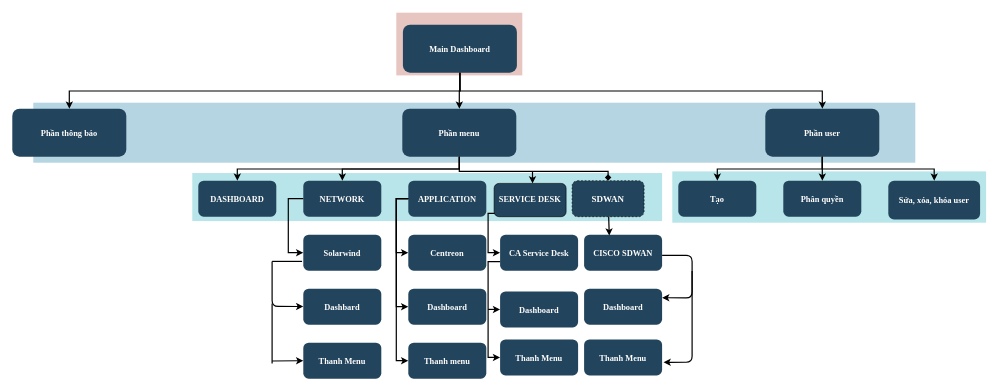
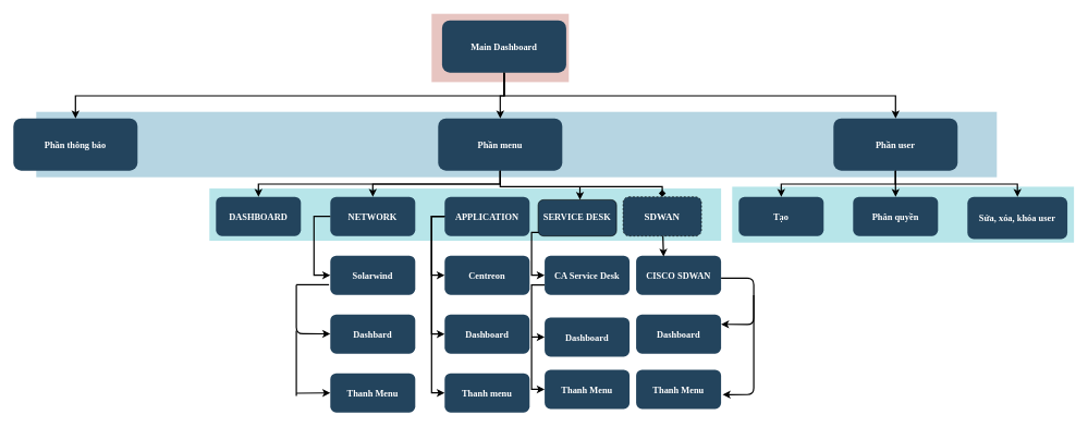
  <mxCell id="0" />
  <mxCell id="1" parent="0" />
  <mxCell id="2" value="" style="fillColor=#AE4132;strokeColor=none;opacity=30;" parent="1" vertex="1"><mxGeometry x="660" y="20.5" width="210" height="104.5" as="geometry" /></mxCell>
  <mxCell id="3" value="" style="fillColor=#10739E;strokeColor=none;opacity=30;" parent="1" vertex="1"><mxGeometry x="55" y="170.5" width="1470" height="100.0" as="geometry" /></mxCell>
  <mxCell id="4" value="" style="fillColor=#12AAB5;strokeColor=none;opacity=30;" parent="1" vertex="1"><mxGeometry x="1120" y="285" width="523" height="85.5" as="geometry" /></mxCell>
  <mxCell id="5" value="" style="fillColor=#12AAB5;strokeColor=none;opacity=30;" parent="1" vertex="1"><mxGeometry x="320" y="287.75" width="783" height="80" as="geometry" /></mxCell>
- <mxCell id="6" value="Main Dashboard" style="rounded=1;fillColor=#23445D;gradientColor=none;strokeColor=none;fontColor=#FFFFFF;fontStyle=1;fontFamily=Tahoma;fontSize=14" parent="1" vertex="1"><mxGeometry x="671" y="40.5" width="190" height="80" as="geometry" /></mxCell>
+ <mxCell id="6" value="Main Dashboard" style="rounded=1;fillColor=#23445D;gradientColor=none;strokeColor=none;fontColor=#FFFFFF;fontStyle=1;fontFamily=Tahoma;fontSize=14" parent="1" vertex="1"><mxGeometry x="676" y="30.5" width="190" height="80" as="geometry" /></mxCell>
  <mxCell id="7" value="Phần user" style="rounded=1;fillColor=#23445D;gradientColor=none;strokeColor=none;fontColor=#FFFFFF;fontStyle=1;fontFamily=Tahoma;fontSize=14" parent="1" vertex="1"><mxGeometry x="1275" y="180.5" width="190" height="80" as="geometry" /></mxCell>
  <mxCell id="8" value="" style="edgeStyle=elbowEdgeStyle;elbow=vertical;strokeWidth=2;rounded=0" parent="1" source="6" target="7" edge="1"><mxGeometry x="337" y="215.5" width="100" height="100" as="geometry"><mxPoint x="250" y="160.5" as="sourcePoint" /><mxPoint x="350" y="60.5" as="targetPoint" /></mxGeometry></mxCell>
  <mxCell id="9" value="Phần menu" style="rounded=1;fillColor=#23445D;gradientColor=none;strokeColor=none;fontColor=#FFFFFF;fontStyle=1;fontFamily=Tahoma;fontSize=14" parent="1" vertex="1"><mxGeometry x="670" y="180.5" width="190" height="80" as="geometry" /></mxCell>
  <mxCell id="10" value="Phần thông báo" style="rounded=1;fillColor=#23445D;gradientColor=none;strokeColor=none;fontColor=#FFFFFF;fontStyle=1;fontFamily=Tahoma;fontSize=14" parent="1" vertex="1"><mxGeometry x="20" y="180.5" width="190" height="80" as="geometry" /></mxCell>
  <mxCell id="11" value="DASHBOARD" style="rounded=1;fillColor=#23445D;gradientColor=none;strokeColor=none;fontColor=#FFFFFF;fontStyle=1;fontFamily=Tahoma;fontSize=14" parent="1" vertex="1"><mxGeometry x="330" y="300.5" width="130" height="60" as="geometry" /></mxCell>
  <mxCell id="12" value="NETWORK" style="rounded=1;fillColor=#23445D;gradientColor=none;strokeColor=none;fontColor=#FFFFFF;fontStyle=1;fontFamily=Tahoma;fontSize=14" parent="1" vertex="1"><mxGeometry x="505" y="300.5" width="130" height="60" as="geometry" /></mxCell>
  <mxCell id="13" value="Solarwind" style="rounded=1;fillColor=#23445D;gradientColor=none;strokeColor=none;fontColor=#FFFFFF;fontStyle=1;fontFamily=Tahoma;fontSize=14" parent="1" vertex="1"><mxGeometry x="505" y="390.5" width="130" height="60" as="geometry" /></mxCell>
  <mxCell id="14" value="Dashbard" style="rounded=1;fillColor=#23445D;gradientColor=none;strokeColor=none;fontColor=#FFFFFF;fontStyle=1;fontFamily=Tahoma;fontSize=14" parent="1" vertex="1"><mxGeometry x="505" y="480.5" width="130" height="60" as="geometry" /></mxCell>
  <mxCell id="15" value="Thanh Menu" style="rounded=1;fillColor=#23445D;gradientColor=none;strokeColor=none;fontColor=#FFFFFF;fontStyle=1;fontFamily=Tahoma;fontSize=14" parent="1" vertex="1"><mxGeometry x="505" y="570.5" width="130" height="60" as="geometry" /></mxCell>
  <mxCell id="16" value="APPLICATION" style="rounded=1;fillColor=#23445D;gradientColor=none;strokeColor=none;fontColor=#FFFFFF;fontStyle=1;fontFamily=Tahoma;fontSize=14" parent="1" vertex="1"><mxGeometry x="680" y="300.5" width="130" height="60" as="geometry" /></mxCell>
  <mxCell id="17" value="Centreon" style="rounded=1;fillColor=#23445D;gradientColor=none;strokeColor=none;fontColor=#FFFFFF;fontStyle=1;fontFamily=Tahoma;fontSize=14" parent="1" vertex="1"><mxGeometry x="680" y="390.5" width="130" height="60" as="geometry" /></mxCell>
  <mxCell id="18" value="Dashboard" style="rounded=1;fillColor=#23445D;gradientColor=none;strokeColor=none;fontColor=#FFFFFF;fontStyle=1;fontFamily=Tahoma;fontSize=14" parent="1" vertex="1"><mxGeometry x="680" y="480.5" width="130" height="60" as="geometry" /></mxCell>
  <mxCell id="19" value="Thanh menu" style="rounded=1;fillColor=#23445D;gradientColor=none;strokeColor=none;fontColor=#FFFFFF;fontStyle=1;fontFamily=Tahoma;fontSize=14" parent="1" vertex="1"><mxGeometry x="680" y="570.5" width="130" height="60" as="geometry" /></mxCell>
  <mxCell id="20" value="CA Service Desk" style="rounded=1;fillColor=#23445D;gradientColor=none;strokeColor=none;fontColor=#FFFFFF;fontStyle=1;fontFamily=Tahoma;fontSize=14" parent="1" vertex="1"><mxGeometry x="833" y="390.5" width="130" height="60" as="geometry" /></mxCell>
  <mxCell id="21" value="Dashboard" style="rounded=1;fillColor=#23445D;gradientColor=none;strokeColor=none;fontColor=#FFFFFF;fontStyle=1;fontFamily=Tahoma;fontSize=14" parent="1" vertex="1"><mxGeometry x="833" y="485" width="130" height="60" as="geometry" /></mxCell>
  <mxCell id="22" value="Thanh Menu" style="rounded=1;fillColor=#23445D;gradientColor=none;strokeColor=none;fontColor=#FFFFFF;fontStyle=1;fontFamily=Tahoma;fontSize=14" parent="1" vertex="1"><mxGeometry x="833" y="565" width="130" height="60" as="geometry" /></mxCell>
  <mxCell id="23" value="Tạo" style="rounded=1;fillColor=#23445D;gradientColor=none;strokeColor=none;fontColor=#FFFFFF;fontStyle=1;fontFamily=Tahoma;fontSize=14" parent="1" vertex="1"><mxGeometry x="1130" y="300.5" width="130" height="60" as="geometry" /></mxCell>
  <mxCell id="24" value="Phân quyền" style="rounded=1;fillColor=#23445D;gradientColor=none;strokeColor=none;fontColor=#FFFFFF;fontStyle=1;fontFamily=Tahoma;fontSize=14" parent="1" vertex="1"><mxGeometry x="1305" y="300.5" width="130" height="60" as="geometry" /></mxCell>
  <mxCell id="25" value="Sửa, xóa, khóa user" style="rounded=1;fillColor=#23445D;gradientColor=none;strokeColor=none;fontColor=#FFFFFF;fontStyle=1;fontFamily=Tahoma;fontSize=14" parent="1" vertex="1"><mxGeometry x="1480" y="300.5" width="153" height="64.5" as="geometry" /></mxCell>
  <mxCell id="26" value="" style="edgeStyle=elbowEdgeStyle;elbow=vertical;strokeWidth=2;rounded=0" parent="1" source="6" target="9" edge="1"><mxGeometry x="347" y="225.5" width="100" height="100" as="geometry"><mxPoint x="775" y="120.5" as="sourcePoint" /><mxPoint x="1380" y="190.5" as="targetPoint" /></mxGeometry></mxCell>
  <mxCell id="27" value="" style="edgeStyle=elbowEdgeStyle;elbow=vertical;strokeWidth=2;rounded=0" parent="1" source="6" target="10" edge="1"><mxGeometry x="-23" y="135.5" width="100" height="100" as="geometry"><mxPoint x="-110" y="80.5" as="sourcePoint" /><mxPoint x="-10" y="-19.5" as="targetPoint" /></mxGeometry></mxCell>
  <mxCell id="28" value="" style="edgeStyle=elbowEdgeStyle;elbow=horizontal;strokeWidth=2;rounded=0" parent="1" source="12" target="13" edge="1"><mxGeometry x="-23" y="135.5" width="100" height="100" as="geometry"><mxPoint x="-110" y="80.5" as="sourcePoint" /><mxPoint x="-10" y="-19.5" as="targetPoint" /><Array as="points"><mxPoint x="480" y="380.5" /></Array></mxGeometry></mxCell>
  <mxCell id="29" value="" style="edgeStyle=elbowEdgeStyle;elbow=horizontal;strokeWidth=2;rounded=0" parent="1" source="16" target="17" edge="1"><mxGeometry x="-23" y="135.5" width="100" height="100" as="geometry"><mxPoint x="-110" y="80.5" as="sourcePoint" /><mxPoint x="-10" y="-19.5" as="targetPoint" /><Array as="points"><mxPoint x="660" y="380.5" /></Array></mxGeometry></mxCell>
  <mxCell id="30" value="" style="edgeStyle=elbowEdgeStyle;elbow=horizontal;strokeWidth=2;rounded=0" parent="1" source="16" target="18" edge="1"><mxGeometry x="-23" y="135.5" width="100" height="100" as="geometry"><mxPoint x="-110" y="80.5" as="sourcePoint" /><mxPoint x="-10" y="-19.5" as="targetPoint" /><Array as="points"><mxPoint x="660" y="420.5" /></Array></mxGeometry></mxCell>
  <mxCell id="31" value="" style="edgeStyle=elbowEdgeStyle;elbow=horizontal;strokeWidth=2;rounded=0" parent="1" source="16" target="19" edge="1"><mxGeometry x="-23" y="135.5" width="100" height="100" as="geometry"><mxPoint x="-110" y="80.5" as="sourcePoint" /><mxPoint x="-10" y="-19.5" as="targetPoint" /><Array as="points"><mxPoint x="660" y="470.5" /></Array></mxGeometry></mxCell>
  <mxCell id="32" value="" style="edgeStyle=elbowEdgeStyle;elbow=horizontal;strokeWidth=2;rounded=0;exitX=0.417;exitY=0.901;exitDx=0;exitDy=0;exitPerimeter=0;" parent="1" source="40" target="20" edge="1"><mxGeometry x="-23" y="135.5" width="100" height="100" as="geometry"><mxPoint x="823" y="368" as="sourcePoint" /><mxPoint x="-10" y="-19.5" as="targetPoint" /><Array as="points"><mxPoint x="813" y="385" /></Array></mxGeometry></mxCell>
  <mxCell id="33" value="" style="edgeStyle=elbowEdgeStyle;elbow=horizontal;strokeWidth=2;rounded=0;exitX=0;exitY=0.75;exitDx=0;exitDy=0;" parent="1" source="20" target="22" edge="1"><mxGeometry x="-23" y="135.5" width="100" height="100" as="geometry"><mxPoint x="-110" y="80.5" as="sourcePoint" /><mxPoint x="-10" y="-19.5" as="targetPoint" /><Array as="points"><mxPoint x="813" y="515" /></Array></mxGeometry></mxCell>
  <mxCell id="34" value="" style="edgeStyle=elbowEdgeStyle;elbow=vertical;strokeWidth=2;rounded=0" parent="1" source="9" target="11" edge="1"><mxGeometry x="-23" y="135.5" width="100" height="100" as="geometry"><mxPoint x="-110" y="80.5" as="sourcePoint" /><mxPoint x="-10" y="-19.5" as="targetPoint" /></mxGeometry></mxCell>
  <mxCell id="35" value="" style="edgeStyle=elbowEdgeStyle;elbow=vertical;strokeWidth=2;rounded=0" parent="1" source="9" target="12" edge="1"><mxGeometry x="-23" y="135.5" width="100" height="100" as="geometry"><mxPoint x="-110" y="80.5" as="sourcePoint" /><mxPoint x="-10" y="-19.5" as="targetPoint" /></mxGeometry></mxCell>
  <mxCell id="36" value="" style="edgeStyle=elbowEdgeStyle;elbow=vertical;strokeWidth=2;rounded=0;exitX=0.5;exitY=1;exitDx=0;exitDy=0;endArrow=diamond;" parent="1" source="9" target="41" edge="1"><mxGeometry x="-23" y="135.5" width="100" height="100" as="geometry"><mxPoint x="-110" y="80.5" as="sourcePoint" /><mxPoint x="1033" y="295" as="targetPoint" /><Array as="points"><mxPoint x="823" y="285" /><mxPoint x="913" y="275" /><mxPoint x="993" y="285" /><mxPoint x="1033" y="281" /></Array></mxGeometry></mxCell>
  <mxCell id="37" value="" style="edgeStyle=elbowEdgeStyle;elbow=vertical;strokeWidth=2;rounded=0" parent="1" source="7" target="24" edge="1"><mxGeometry x="-23" y="135.5" width="100" height="100" as="geometry"><mxPoint x="-110" y="80.5" as="sourcePoint" /><mxPoint x="-10" y="-19.5" as="targetPoint" /></mxGeometry></mxCell>
  <mxCell id="38" value="" style="edgeStyle=elbowEdgeStyle;elbow=vertical;strokeWidth=2;rounded=0" parent="1" source="7" target="23" edge="1"><mxGeometry x="-23" y="135.5" width="100" height="100" as="geometry"><mxPoint x="-110" y="80.5" as="sourcePoint" /><mxPoint x="-10" y="-19.5" as="targetPoint" /></mxGeometry></mxCell>
  <mxCell id="39" value="" style="edgeStyle=elbowEdgeStyle;elbow=vertical;strokeWidth=2;rounded=0" parent="1" source="7" target="25" edge="1"><mxGeometry x="-23" y="135.5" width="100" height="100" as="geometry"><mxPoint x="-110" y="80.5" as="sourcePoint" /><mxPoint x="-10" y="-19.5" as="targetPoint" /></mxGeometry></mxCell>
  <mxCell id="40" value="&lt;font color=&quot;#ffffff&quot; size=&quot;1&quot;&gt;&lt;b style=&quot;font-size: 14px&quot;&gt;SERVICE DESK&lt;/b&gt;&lt;/font&gt;" style="rounded=1;whiteSpace=wrap;html=1;fillColor=#23445D;fontFamily=Tahoma;" vertex="1" parent="1"><mxGeometry x="823" y="305" width="120" height="55.5" as="geometry" /></mxCell>
  <mxCell id="41" value="&lt;font color=&quot;#ffffff&quot; size=&quot;1&quot;&gt;&lt;b style=&quot;font-size: 15px&quot;&gt;SDWAN&lt;/b&gt;&lt;/font&gt;" style="rounded=1;whiteSpace=wrap;html=1;fillColor=#23445D;fontFamily=Tahoma;dashed=1;" vertex="1" parent="1"><mxGeometry x="953" y="300.5" width="120" height="60" as="geometry" /></mxCell>
  <mxCell id="42" value="" style="endArrow=classic;html=1;strokeColor=#000000;strokeWidth=2;fontFamily=Tahoma;" edge="1" parent="1"><mxGeometry width="50" height="50" relative="1" as="geometry"><mxPoint x="887" y="285" as="sourcePoint" /><mxPoint x="887" y="305" as="targetPoint" /></mxGeometry></mxCell>
  <mxCell id="43" value="" style="endArrow=classic;html=1;strokeColor=#000000;strokeWidth=2;fontFamily=Tahoma;" edge="1" parent="1" target="14"><mxGeometry width="50" height="50" relative="1" as="geometry"><mxPoint x="453" y="435" as="sourcePoint" /><mxPoint x="453" y="450.5" as="targetPoint" /><Array as="points"><mxPoint x="453" y="475" /><mxPoint x="453" y="510" /></Array></mxGeometry></mxCell>
  <mxCell id="44" value="" style="endArrow=none;html=1;strokeColor=#000000;strokeWidth=2;fontFamily=Tahoma;" edge="1" parent="1"><mxGeometry width="50" height="50" relative="1" as="geometry"><mxPoint x="453" y="435" as="sourcePoint" /><mxPoint x="503" y="435" as="targetPoint" /></mxGeometry></mxCell>
  <mxCell id="45" value="" style="endArrow=none;html=1;strokeColor=#000000;strokeWidth=2;fontFamily=Tahoma;" edge="1" parent="1"><mxGeometry width="50" height="50" relative="1" as="geometry"><mxPoint x="453" y="605" as="sourcePoint" /><mxPoint x="453" y="505" as="targetPoint" /></mxGeometry></mxCell>
  <mxCell id="46" value="" style="endArrow=classic;html=1;strokeColor=#000000;strokeWidth=2;fontFamily=Tahoma;entryX=0;entryY=0.5;entryDx=0;entryDy=0;" edge="1" parent="1" target="15"><mxGeometry width="50" height="50" relative="1" as="geometry"><mxPoint x="453" y="601" as="sourcePoint" /><mxPoint x="505" y="545" as="targetPoint" /></mxGeometry></mxCell>
  <mxCell id="47" value="" style="endArrow=classic;html=1;strokeColor=#000000;strokeWidth=2;fontFamily=Tahoma;" edge="1" parent="1"><mxGeometry width="50" height="50" relative="1" as="geometry"><mxPoint x="813" y="515" as="sourcePoint" /><mxPoint x="833" y="515" as="targetPoint" /></mxGeometry></mxCell>
  <mxCell id="48" value="Dashboard" style="rounded=1;fillColor=#23445D;gradientColor=none;strokeColor=none;fontColor=#FFFFFF;fontStyle=1;fontFamily=Tahoma;fontSize=14" vertex="1" parent="1"><mxGeometry x="973" y="480.5" width="130" height="60" as="geometry" /></mxCell>
  <mxCell id="49" value="Thanh Menu" style="rounded=1;fillColor=#23445D;gradientColor=none;strokeColor=none;fontColor=#FFFFFF;fontStyle=1;fontFamily=Tahoma;fontSize=14" vertex="1" parent="1"><mxGeometry x="973" y="565" width="130" height="60" as="geometry" /></mxCell>
  <mxCell id="50" value="CISCO SDWAN" style="rounded=1;fillColor=#23445D;gradientColor=none;strokeColor=none;fontColor=#FFFFFF;fontStyle=1;fontFamily=Tahoma;fontSize=14" vertex="1" parent="1"><mxGeometry x="973" y="390.5" width="130" height="60" as="geometry" /></mxCell>
  <mxCell id="51" value="" style="endArrow=classic;html=1;strokeColor=#000000;strokeWidth=2;fontFamily=Tahoma;entryX=0.323;entryY=0.025;entryDx=0;entryDy=0;entryPerimeter=0;" edge="1" parent="1" source="41" target="50"><mxGeometry width="50" height="50" relative="1" as="geometry"><mxPoint x="1003" y="395" as="sourcePoint" /><mxPoint x="1053" y="345" as="targetPoint" /></mxGeometry></mxCell>
  <mxCell id="52" value="" style="endArrow=classic;html=1;strokeColor=#000000;strokeWidth=2;fontFamily=Tahoma;exitX=1;exitY=0.575;exitDx=0;exitDy=0;entryX=1;entryY=0.25;entryDx=0;entryDy=0;exitPerimeter=0;" edge="1" parent="1" source="50" target="48"><mxGeometry width="50" height="50" relative="1" as="geometry"><mxPoint x="753" y="465" as="sourcePoint" /><mxPoint x="1133" y="455" as="targetPoint" /><Array as="points"><mxPoint x="1153" y="425" /><mxPoint x="1153" y="496" /></Array></mxGeometry></mxCell>
  <mxCell id="53" value="" style="endArrow=classic;html=1;strokeColor=#000000;strokeWidth=2;fontFamily=Tahoma;entryX=1.018;entryY=0.637;entryDx=0;entryDy=0;entryPerimeter=0;" edge="1" parent="1" target="49"><mxGeometry width="50" height="50" relative="1" as="geometry"><mxPoint x="1153" y="451" as="sourcePoint" /><mxPoint x="1123" y="605" as="targetPoint" /><Array as="points"><mxPoint x="1153" y="603" /></Array></mxGeometry></mxCell>
